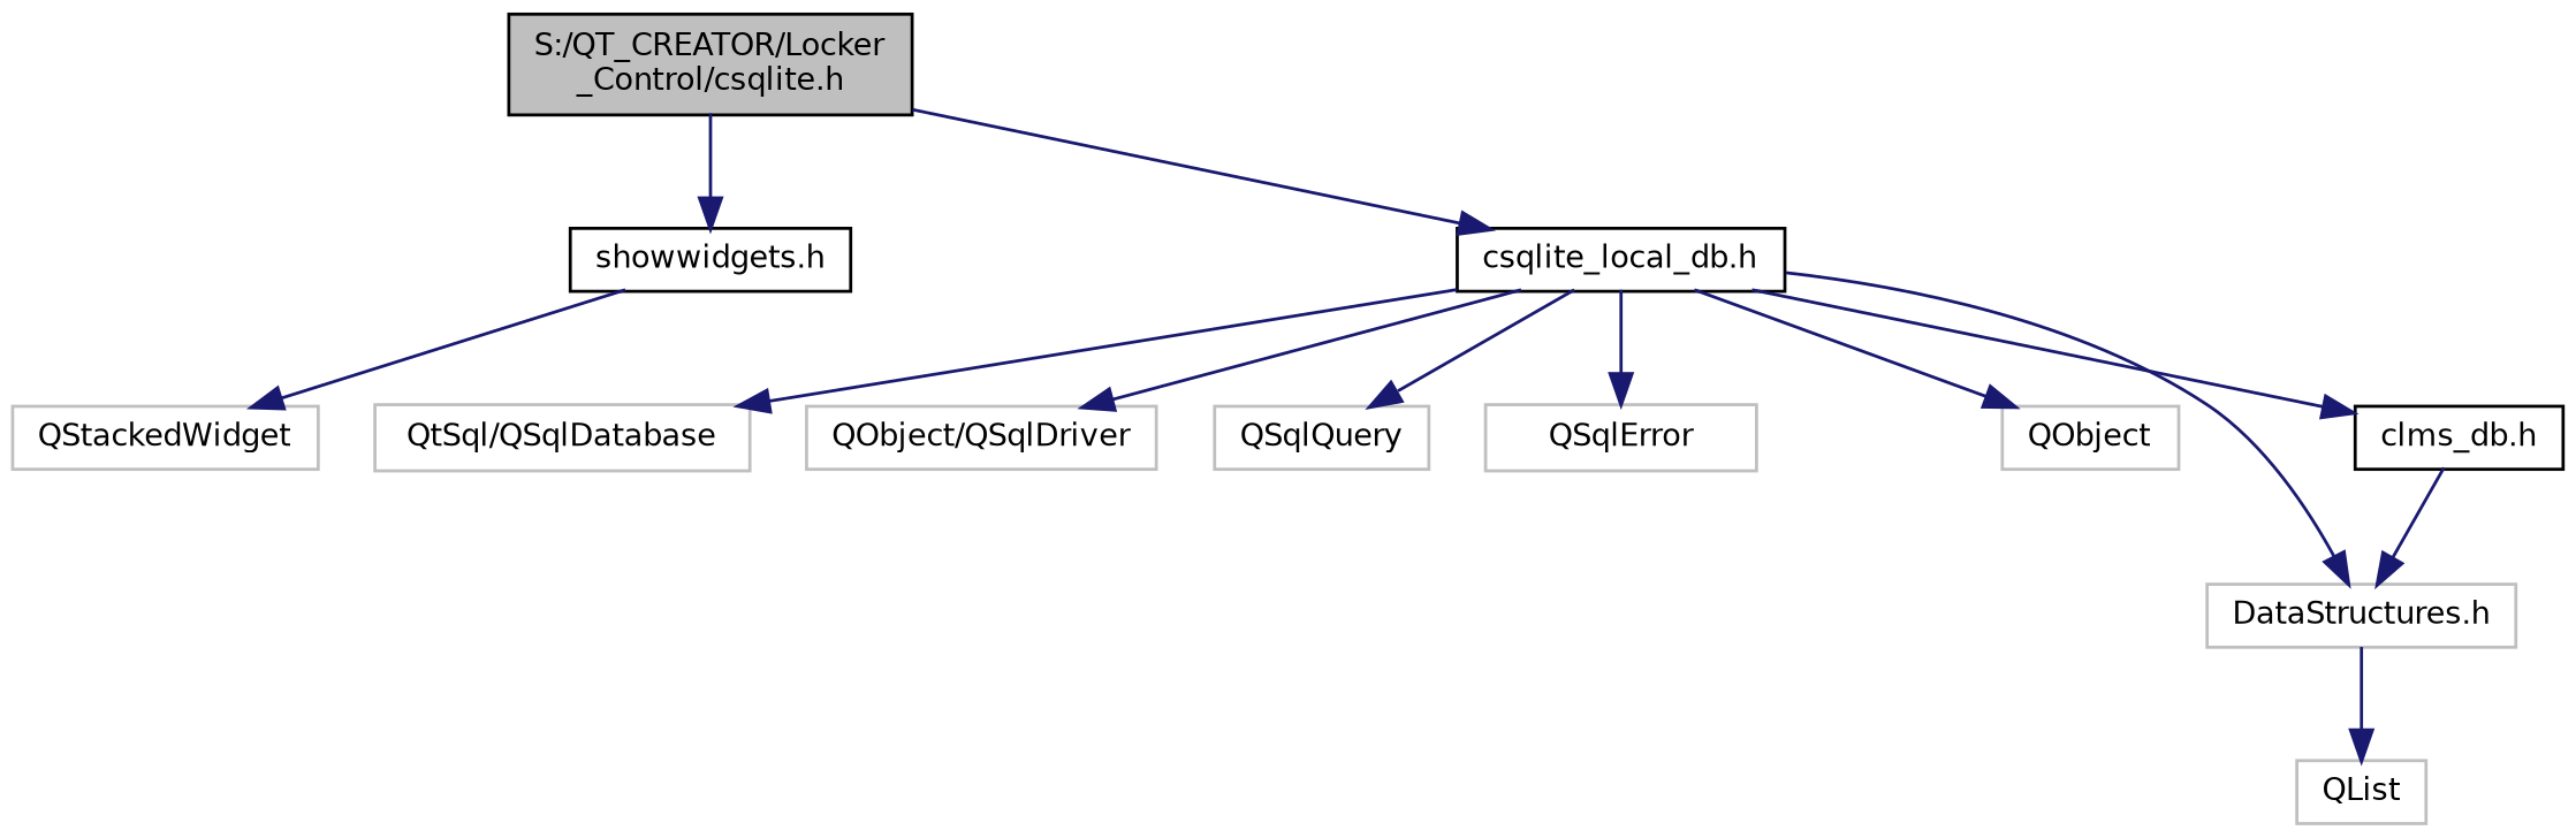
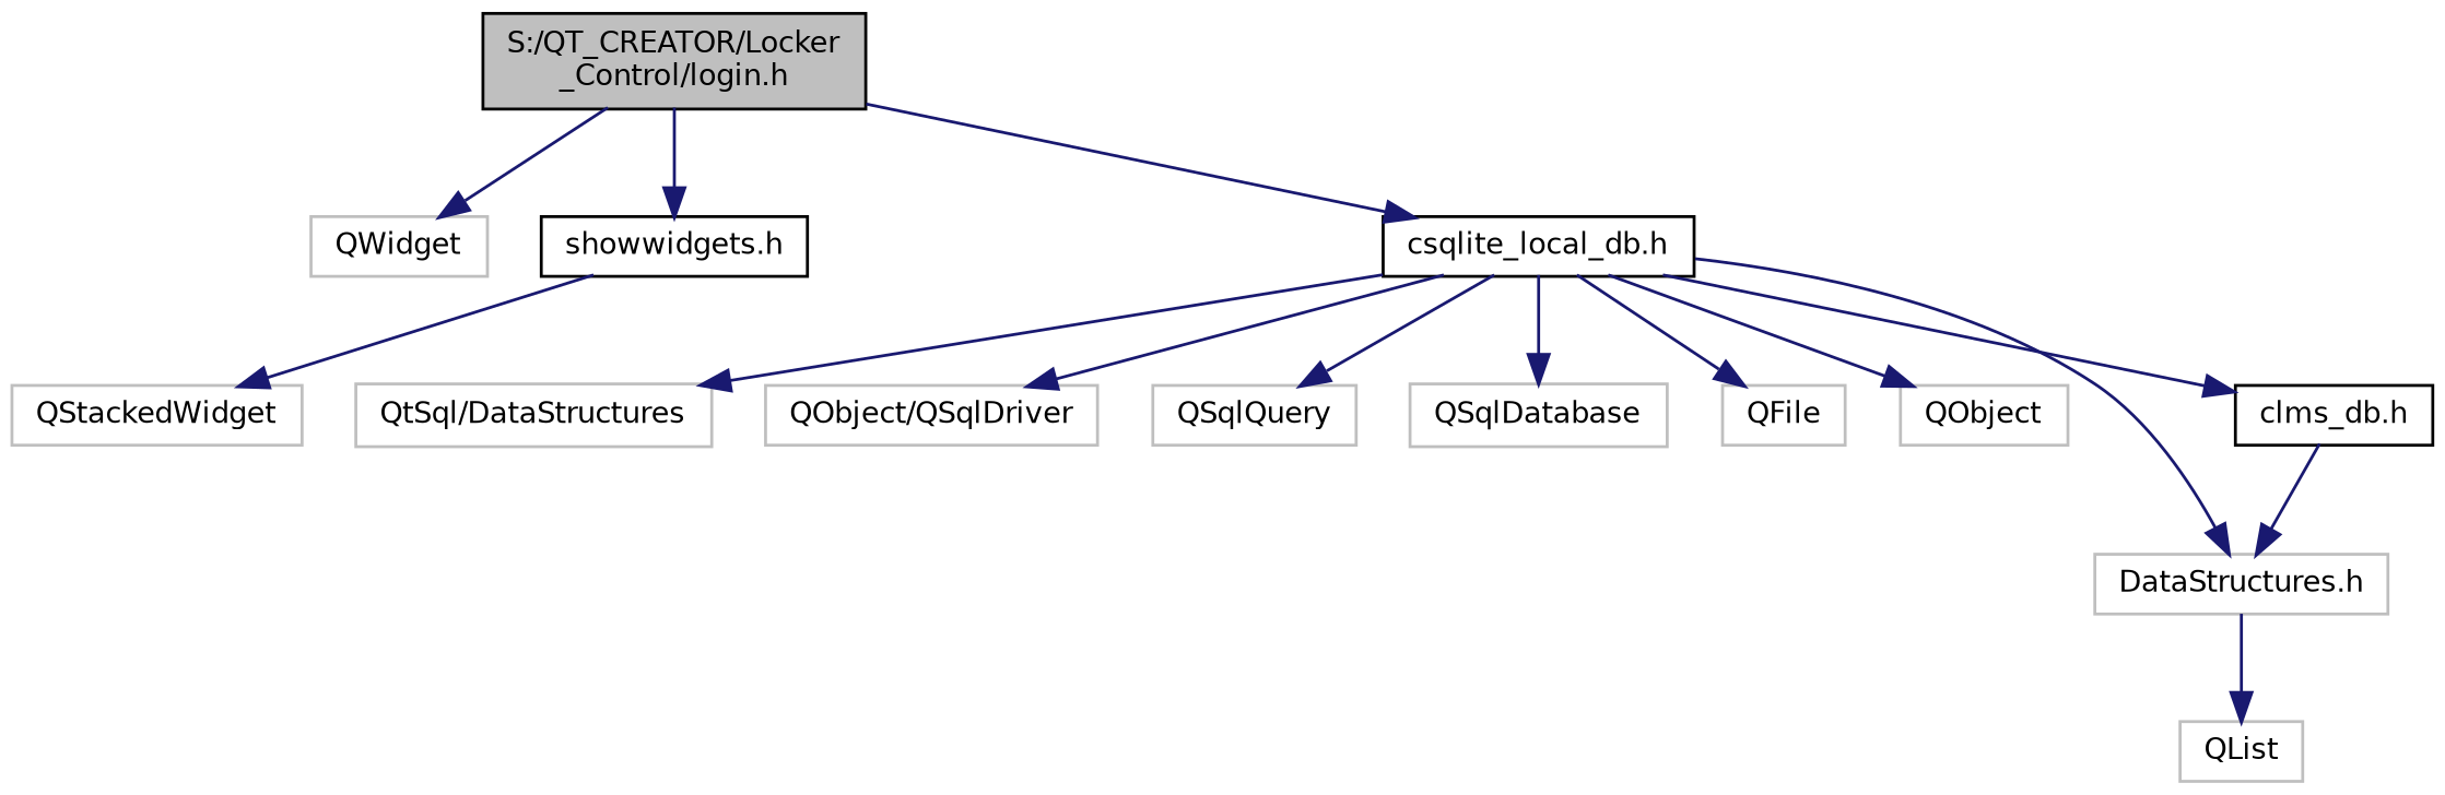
  digraph {
    node [color=grey75 fillcolor=white fontname=Helvetica fontsize=10 shape=record style=filled]
    edge [color=midnightblue fontname=Helvetica fontsize=10 labelfontname=Helvetica labelfontsize=10 style=solid]
-   n1 [color=black fillcolor=grey75 fontcolor=black height=0.2 label="S:/QT_CREATOR/Locker\l_Control/csqlite.h" width=0.4]
+   n1 [color=black fillcolor=grey75 fontcolor=black height=0.2 label="S:/QT_CREATOR/Locker\l_Control/login.h" width=0.4]
+   n2 [height=0.2 label=QWidget width=0.4]
    n3 [color=black height=0.2 label="showwidgets.h" width=0.4]
    n4 [color=black height=0.2 label="csqlite_local_db.h" width=0.4]
    n5 [height=0.2 label=QStackedWidget width=0.4]
-   n6 [height=0.2 label="QtSql/QSqlDatabase" width=0.4]
+   n6 [height=0.2 label="QtSql/DataStructures" width=0.4]
    n7 [height=0.2 label="QObject/QSqlDriver" width=0.4]
    n8 [height=0.2 label=QSqlQuery width=0.4]
-   n9 [height=0.2 label=QSqlError width=0.4]
+   n9 [height=0.2 label=QSqlDatabase width=0.4]
+   n10 [height=0.2 label=QFile width=0.4]
    n11 [height=0.2 label=QObject width=0.4]
    n12 [height=0.2 label="DataStructures.h" width=0.4]
    n13 [color=black height=0.2 label="clms_db.h" width=0.4]
    n14 [height=0.2 label=QList width=0.4]
+   n1 -> n2
    n1 -> n3
    n1 -> n4
    n3 -> n5
    n4 -> n6
    n4 -> n7
    n4 -> n8
    n4 -> n9
+   n4 -> n10
    n4 -> n11
    n4 -> n12
    n4 -> n13
    n12 -> n14
    n13 -> n12
  }
